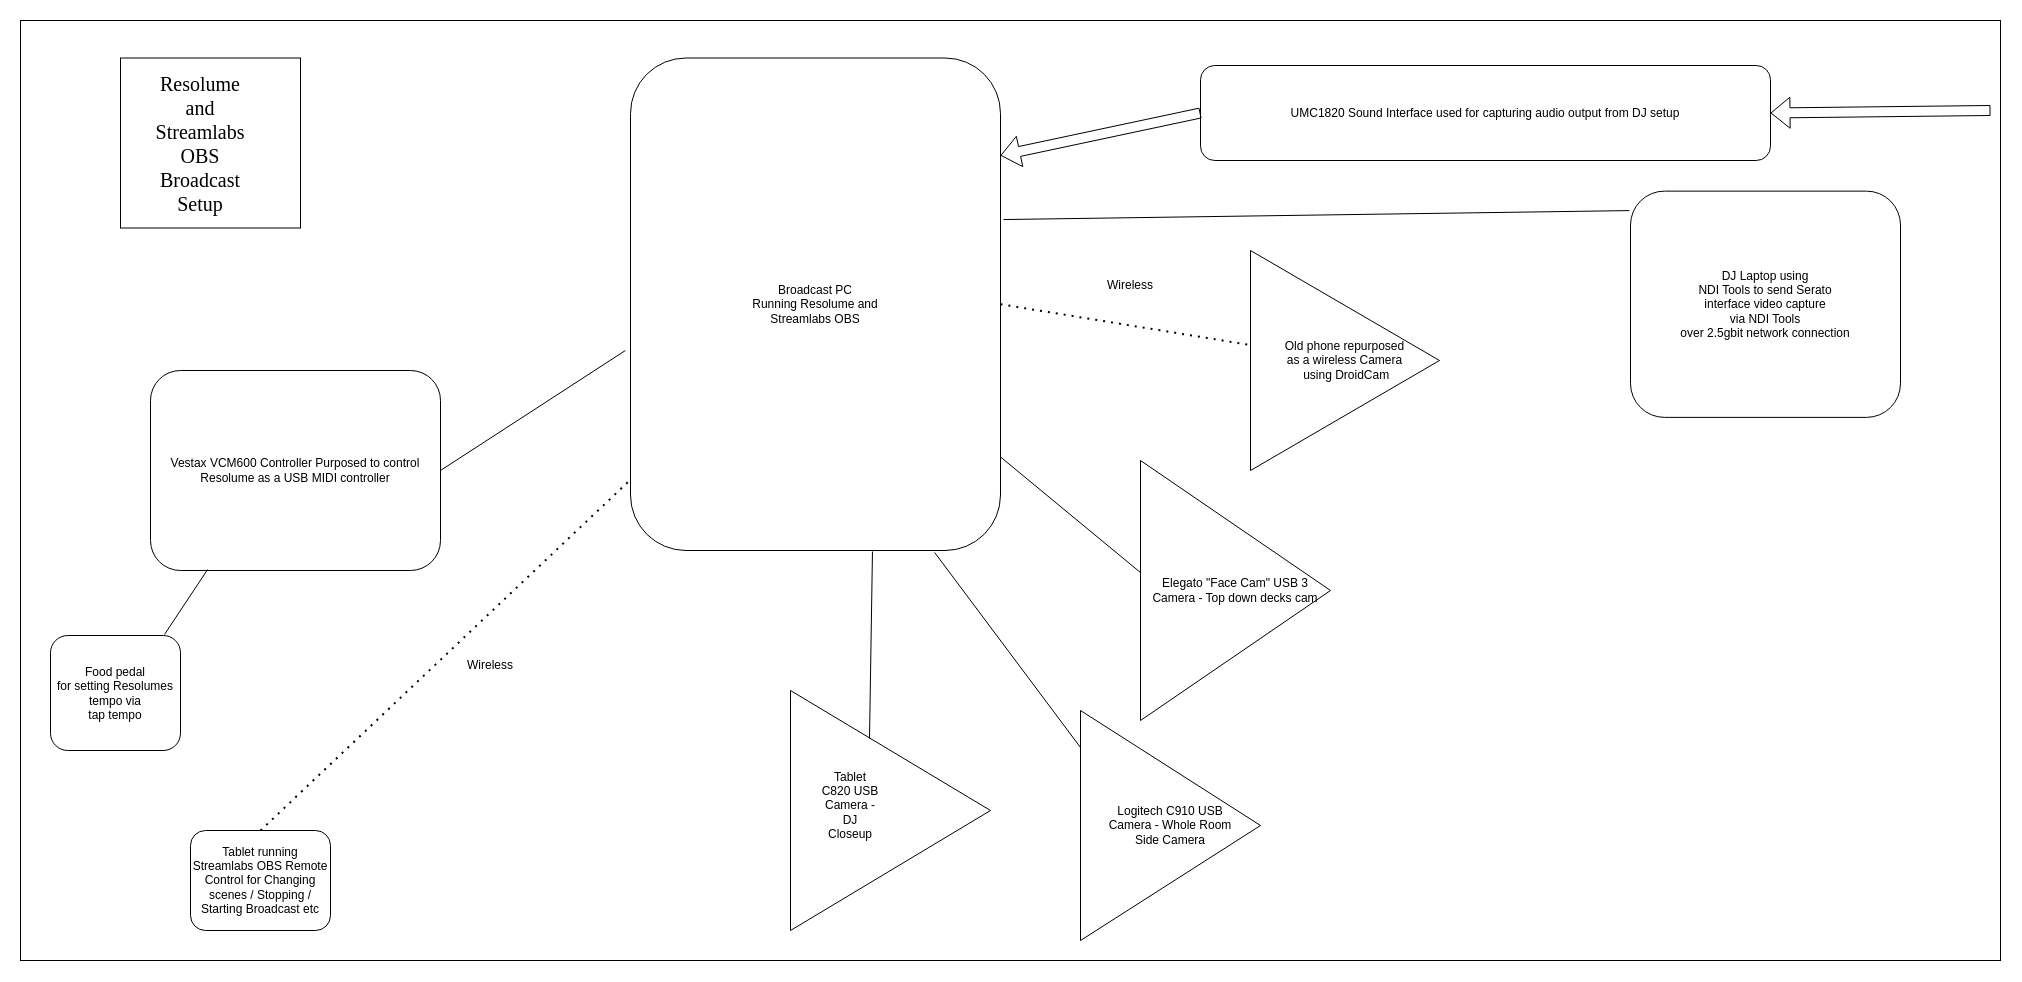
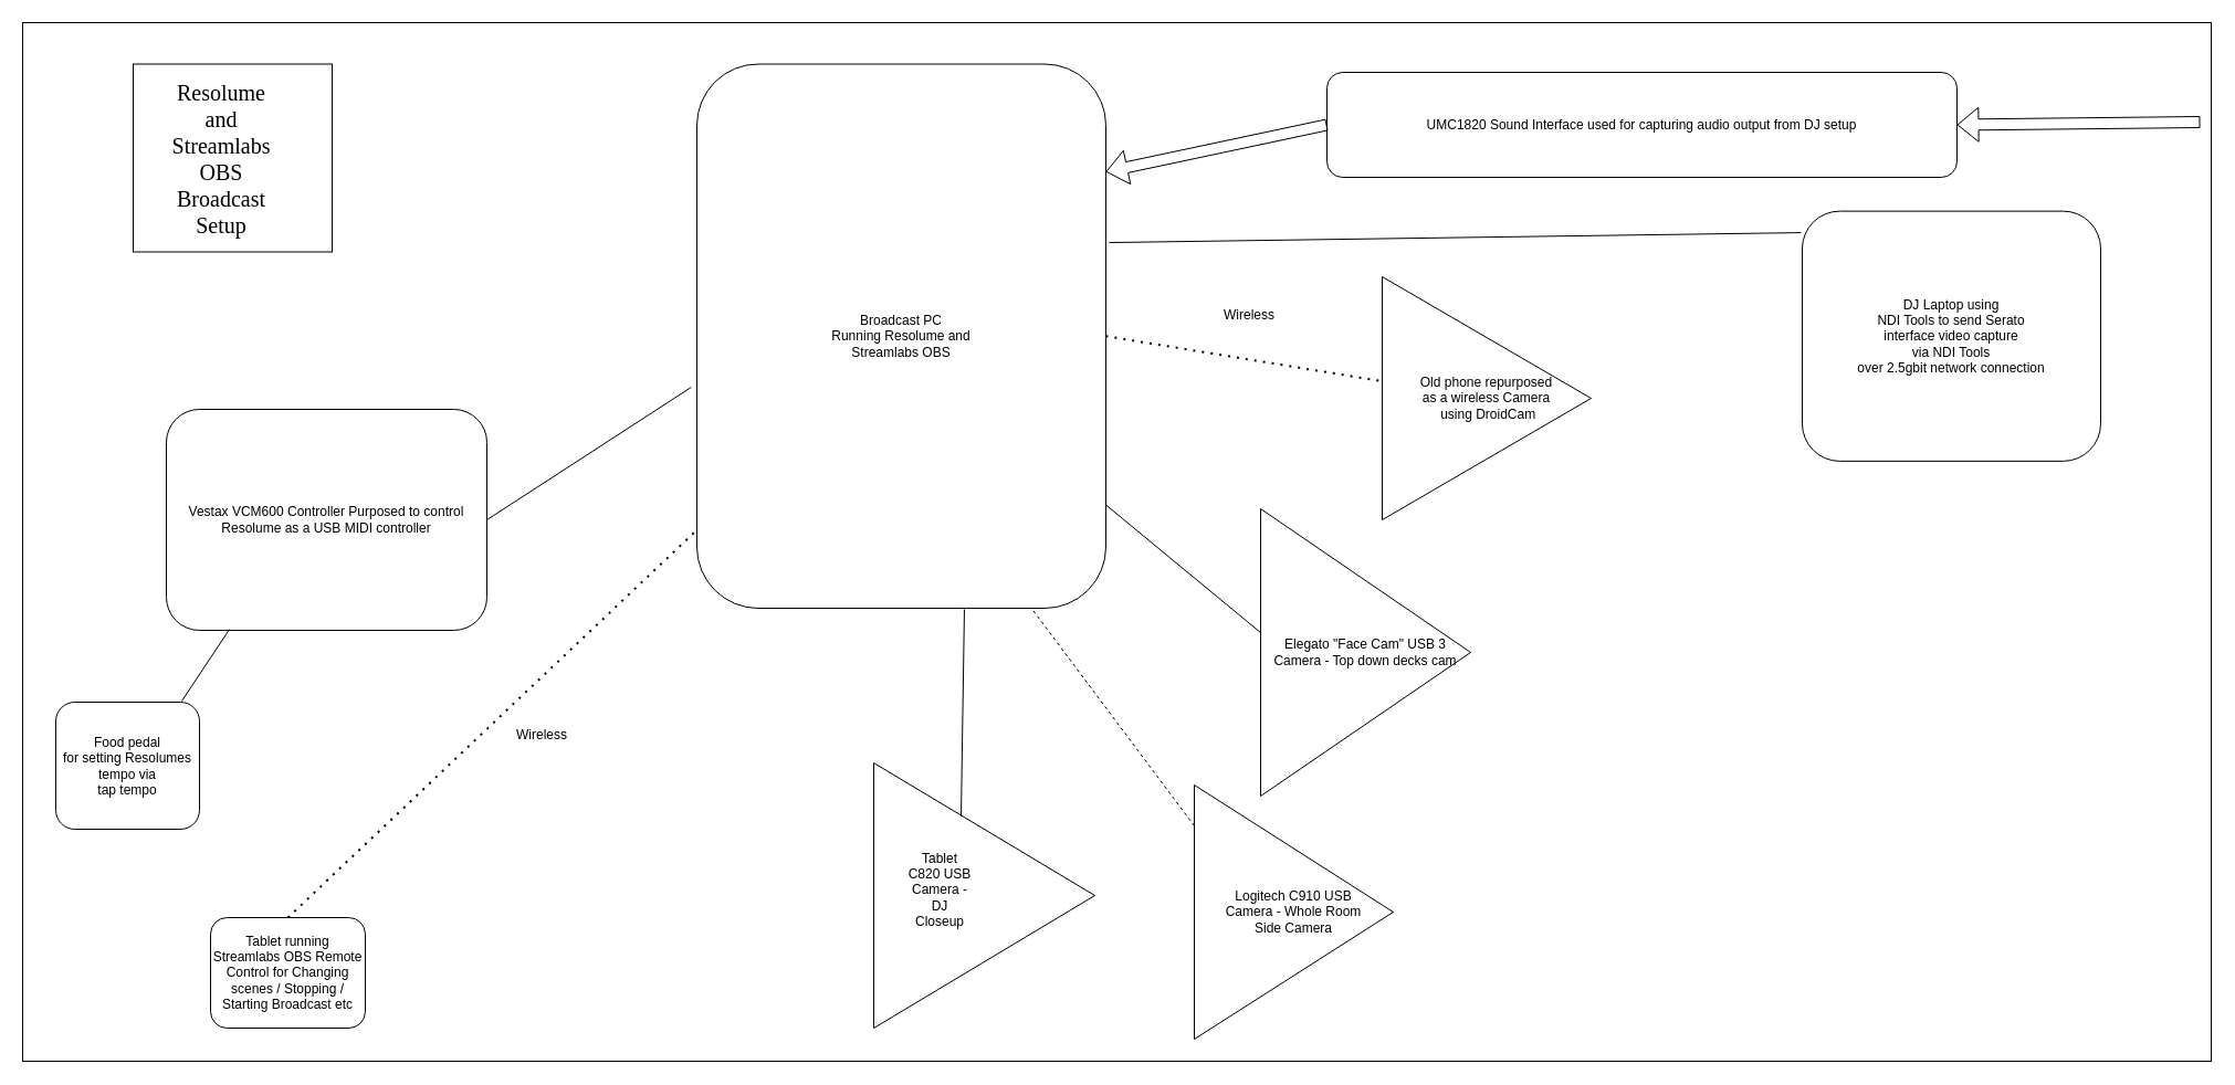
  <mxCell id="0" />
  <mxCell id="1" parent="0" />
  <mxCell id="2" value="" style="rounded=0;whiteSpace=wrap;html=1;" vertex="1" parent="1"><mxGeometry x="20" width="1980" height="940" as="geometry" y="20" /></mxCell>
  <mxCell id="3" value="" style="rounded=0;whiteSpace=wrap;html=1;" vertex="1" parent="1"><mxGeometry x="120" y="57.5" width="180" height="170" as="geometry" /></mxCell>
  <mxCell id="4" value="Resolume and Streamlabs OBS&lt;br&gt;Broadcast Setup" style="text;html=1;strokeColor=none;fillColor=none;align=center;verticalAlign=middle;whiteSpace=wrap;rounded=0;fontFamily=Verdana;fontSize=20;" vertex="1" parent="1"><mxGeometry x="170" y="125" width="60" height="35" as="geometry" /></mxCell>
  <mxCell id="5" value="Broadcast PC&lt;br&gt;Running Resolume and&lt;br&gt;Streamlabs OBS" style="rounded=1;whiteSpace=wrap;html=1;" vertex="1" parent="1"><mxGeometry x="630" y="57.5" width="370" height="492.5" as="geometry" /></mxCell>
  <mxCell id="6" value="" style="endArrow=none;dashed=1;html=1;dashPattern=1 3;strokeWidth=2;rounded=0;" edge="1" parent="1" target="5"><mxGeometry width="50" height="50" relative="1" as="geometry"><mxPoint x="260" y="830" as="sourcePoint" /><mxPoint x="480" y="590" as="targetPoint" /></mxGeometry></mxCell>
  <mxCell id="7" value="Tablet running Streamlabs OBS Remote Control for Changing scenes / Stopping / Starting Broadcast etc" style="rounded=1;whiteSpace=wrap;html=1;" vertex="1" parent="1"><mxGeometry x="190" y="830" width="140" height="100" as="geometry" /></mxCell>
  <mxCell id="8" value="" style="triangle;whiteSpace=wrap;html=1;rotation=0;" vertex="1" parent="1"><mxGeometry x="790" y="690" width="200" height="240" as="geometry" /></mxCell>
  <mxCell id="9" value="Tablet C820 USB Camera - DJ Closeup" style="text;html=1;strokeColor=none;fillColor=none;align=center;verticalAlign=middle;whiteSpace=wrap;rounded=0;" vertex="1" parent="1"><mxGeometry x="820" y="790" width="60" height="30" as="geometry" /></mxCell>
  <mxCell id="10" value="Vestax VCM600 Controller Purposed to control Resolume as a USB MIDI controller" style="rounded=1;whiteSpace=wrap;html=1;" vertex="1" parent="1"><mxGeometry x="150" y="370" width="290" height="200" as="geometry" /></mxCell>
  <mxCell id="11" value="" style="endArrow=none;html=1;rounded=0;entryX=-0.014;entryY=0.594;entryDx=0;entryDy=0;entryPerimeter=0;exitX=1;exitY=0.5;exitDx=0;exitDy=0;" edge="1" parent="1" source="10" target="5"><mxGeometry width="50" height="50" relative="1" as="geometry"><mxPoint x="430" y="640" as="sourcePoint" /><mxPoint x="480" y="590" as="targetPoint" /></mxGeometry></mxCell>
  <mxCell id="12" value="" style="endArrow=none;html=1;rounded=0;entryX=0.654;entryY=1.002;entryDx=0;entryDy=0;entryPerimeter=0;exitX=0.395;exitY=0.2;exitDx=0;exitDy=0;exitPerimeter=0;" edge="1" parent="1" source="8" target="5"><mxGeometry width="50" height="50" relative="1" as="geometry"><mxPoint x="430" y="640" as="sourcePoint" /><mxPoint x="480" y="590" as="targetPoint" /></mxGeometry></mxCell>
  <mxCell id="13" value="Logitech C910 USB &lt;br&gt;Camera - Whole Room&lt;br&gt; Side Camera" style="triangle;whiteSpace=wrap;html=1;" vertex="1" parent="1"><mxGeometry x="1080" y="710" width="180" height="230" as="geometry" /></mxCell>
- <mxCell id="14" value="" style="endArrow=none;html=1;rounded=0;entryX=0.822;entryY=1.004;entryDx=0;entryDy=0;entryPerimeter=0;exitX=0;exitY=0.161;exitDx=0;exitDy=0;exitPerimeter=0;" edge="1" parent="1" source="13" target="5"><mxGeometry width="50" height="50" relative="1" as="geometry"><mxPoint x="430" y="640" as="sourcePoint" /><mxPoint x="480" y="590" as="targetPoint" /></mxGeometry></mxCell>
+ <mxCell id="14" value="" style="endArrow=none;html=1;rounded=0;entryX=0.822;entryY=1.004;entryDx=0;entryDy=0;entryPerimeter=0;exitX=0;exitY=0.161;exitDx=0;exitDy=0;exitPerimeter=0;dashed=1;" edge="1" parent="1" source="13" target="5"><mxGeometry width="50" height="50" relative="1" as="geometry"><mxPoint x="430" y="640" as="sourcePoint" /><mxPoint x="480" y="590" as="targetPoint" /></mxGeometry></mxCell>
  <mxCell id="15" value="Elegato &quot;Face Cam&quot; USB 3 Camera - Top down decks cam" style="triangle;whiteSpace=wrap;html=1;" vertex="1" parent="1"><mxGeometry x="1140" y="460" width="190" height="260" as="geometry" /></mxCell>
  <mxCell id="16" value="" style="endArrow=none;html=1;rounded=0;exitX=0;exitY=0.431;exitDx=0;exitDy=0;exitPerimeter=0;" edge="1" parent="1" source="15" target="5"><mxGeometry width="50" height="50" relative="1" as="geometry"><mxPoint x="1140" y="640" as="sourcePoint" /><mxPoint x="1190" y="590" as="targetPoint" /></mxGeometry></mxCell>
  <mxCell id="17" value="&lt;div&gt;Old phone repurposed &lt;br&gt;&lt;/div&gt;&lt;div&gt;as a wireless Camera&lt;/div&gt;&lt;div&gt;&amp;nbsp;using DroidCam&lt;/div&gt;" style="triangle;whiteSpace=wrap;html=1;" vertex="1" parent="1"><mxGeometry x="1250" y="250" width="189" height="220" as="geometry" /></mxCell>
  <mxCell id="18" value="" style="endArrow=none;dashed=1;html=1;dashPattern=1 3;strokeWidth=2;rounded=0;exitX=1;exitY=0.5;exitDx=0;exitDy=0;" edge="1" parent="1" source="5" target="17"><mxGeometry width="50" height="50" relative="1" as="geometry"><mxPoint x="1140" y="640" as="sourcePoint" /><mxPoint x="1190" y="590" as="targetPoint" /></mxGeometry></mxCell>
  <mxCell id="19" value="UMC1820 Sound Interface used for capturing audio output from DJ setup" style="rounded=1;whiteSpace=wrap;html=1;" vertex="1" parent="1"><mxGeometry x="1200" y="65" width="570" height="95" as="geometry" /></mxCell>
  <mxCell id="20" value="" style="shape=flexArrow;endArrow=classic;html=1;rounded=0;entryX=1;entryY=0.198;entryDx=0;entryDy=0;entryPerimeter=0;exitX=0;exitY=0.5;exitDx=0;exitDy=0;" edge="1" parent="1" source="19" target="5"><mxGeometry width="50" height="50" relative="1" as="geometry"><mxPoint x="1140" y="360" as="sourcePoint" /><mxPoint x="1190" y="310" as="targetPoint" /></mxGeometry></mxCell>
  <mxCell id="21" value="Wireless" style="text;html=1;strokeColor=none;fillColor=none;align=center;verticalAlign=middle;whiteSpace=wrap;rounded=0;" vertex="1" parent="1"><mxGeometry x="1100" y="270" width="60" height="30" as="geometry" /></mxCell>
  <mxCell id="22" value="Wireless" style="text;html=1;strokeColor=none;fillColor=none;align=center;verticalAlign=middle;whiteSpace=wrap;rounded=0;" vertex="1" parent="1"><mxGeometry x="460" y="650" width="60" height="30" as="geometry" /></mxCell>
  <mxCell id="23" value="DJ Laptop using&lt;br&gt; NDI Tools to send Serato&lt;br&gt; interface video capture&lt;br&gt;via NDI Tools&lt;br&gt;over 2.5gbit network connection" style="rounded=1;whiteSpace=wrap;html=1;" vertex="1" parent="1"><mxGeometry x="1630" y="190.63" width="270" height="226.25" as="geometry" /></mxCell>
  <mxCell id="24" value="" style="endArrow=none;html=1;rounded=0;entryX=-0.004;entryY=0.086;entryDx=0;entryDy=0;entryPerimeter=0;exitX=1.008;exitY=0.328;exitDx=0;exitDy=0;exitPerimeter=0;" edge="1" parent="1" source="5" target="23"><mxGeometry width="50" height="50" relative="1" as="geometry"><mxPoint x="1140" y="480" as="sourcePoint" /><mxPoint x="1190" y="430" as="targetPoint" /></mxGeometry></mxCell>
  <mxCell id="25" value="Food pedal&lt;br&gt;for setting Resolumes tempo via &lt;br&gt;tap tempo" style="rounded=1;whiteSpace=wrap;html=1;" vertex="1" parent="1"><mxGeometry x="50" y="635" width="130" height="115" as="geometry" /></mxCell>
  <mxCell id="26" value="" style="endArrow=none;html=1;rounded=0;exitX=0.877;exitY=-0.009;exitDx=0;exitDy=0;exitPerimeter=0;entryX=0.197;entryY=0.995;entryDx=0;entryDy=0;entryPerimeter=0;" edge="1" parent="1" source="25" target="10"><mxGeometry width="50" height="50" relative="1" as="geometry"><mxPoint x="370" y="480" as="sourcePoint" /><mxPoint x="420" y="430" as="targetPoint" /></mxGeometry></mxCell>
  <mxCell id="27" value="" style="shape=flexArrow;endArrow=classic;html=1;rounded=0;entryX=1;entryY=0.5;entryDx=0;entryDy=0;" edge="1" parent="1" target="19"><mxGeometry width="50" height="50" relative="1" as="geometry"><mxPoint x="1990" y="110" as="sourcePoint" /><mxPoint x="1730" y="430" as="targetPoint" /></mxGeometry></mxCell>
